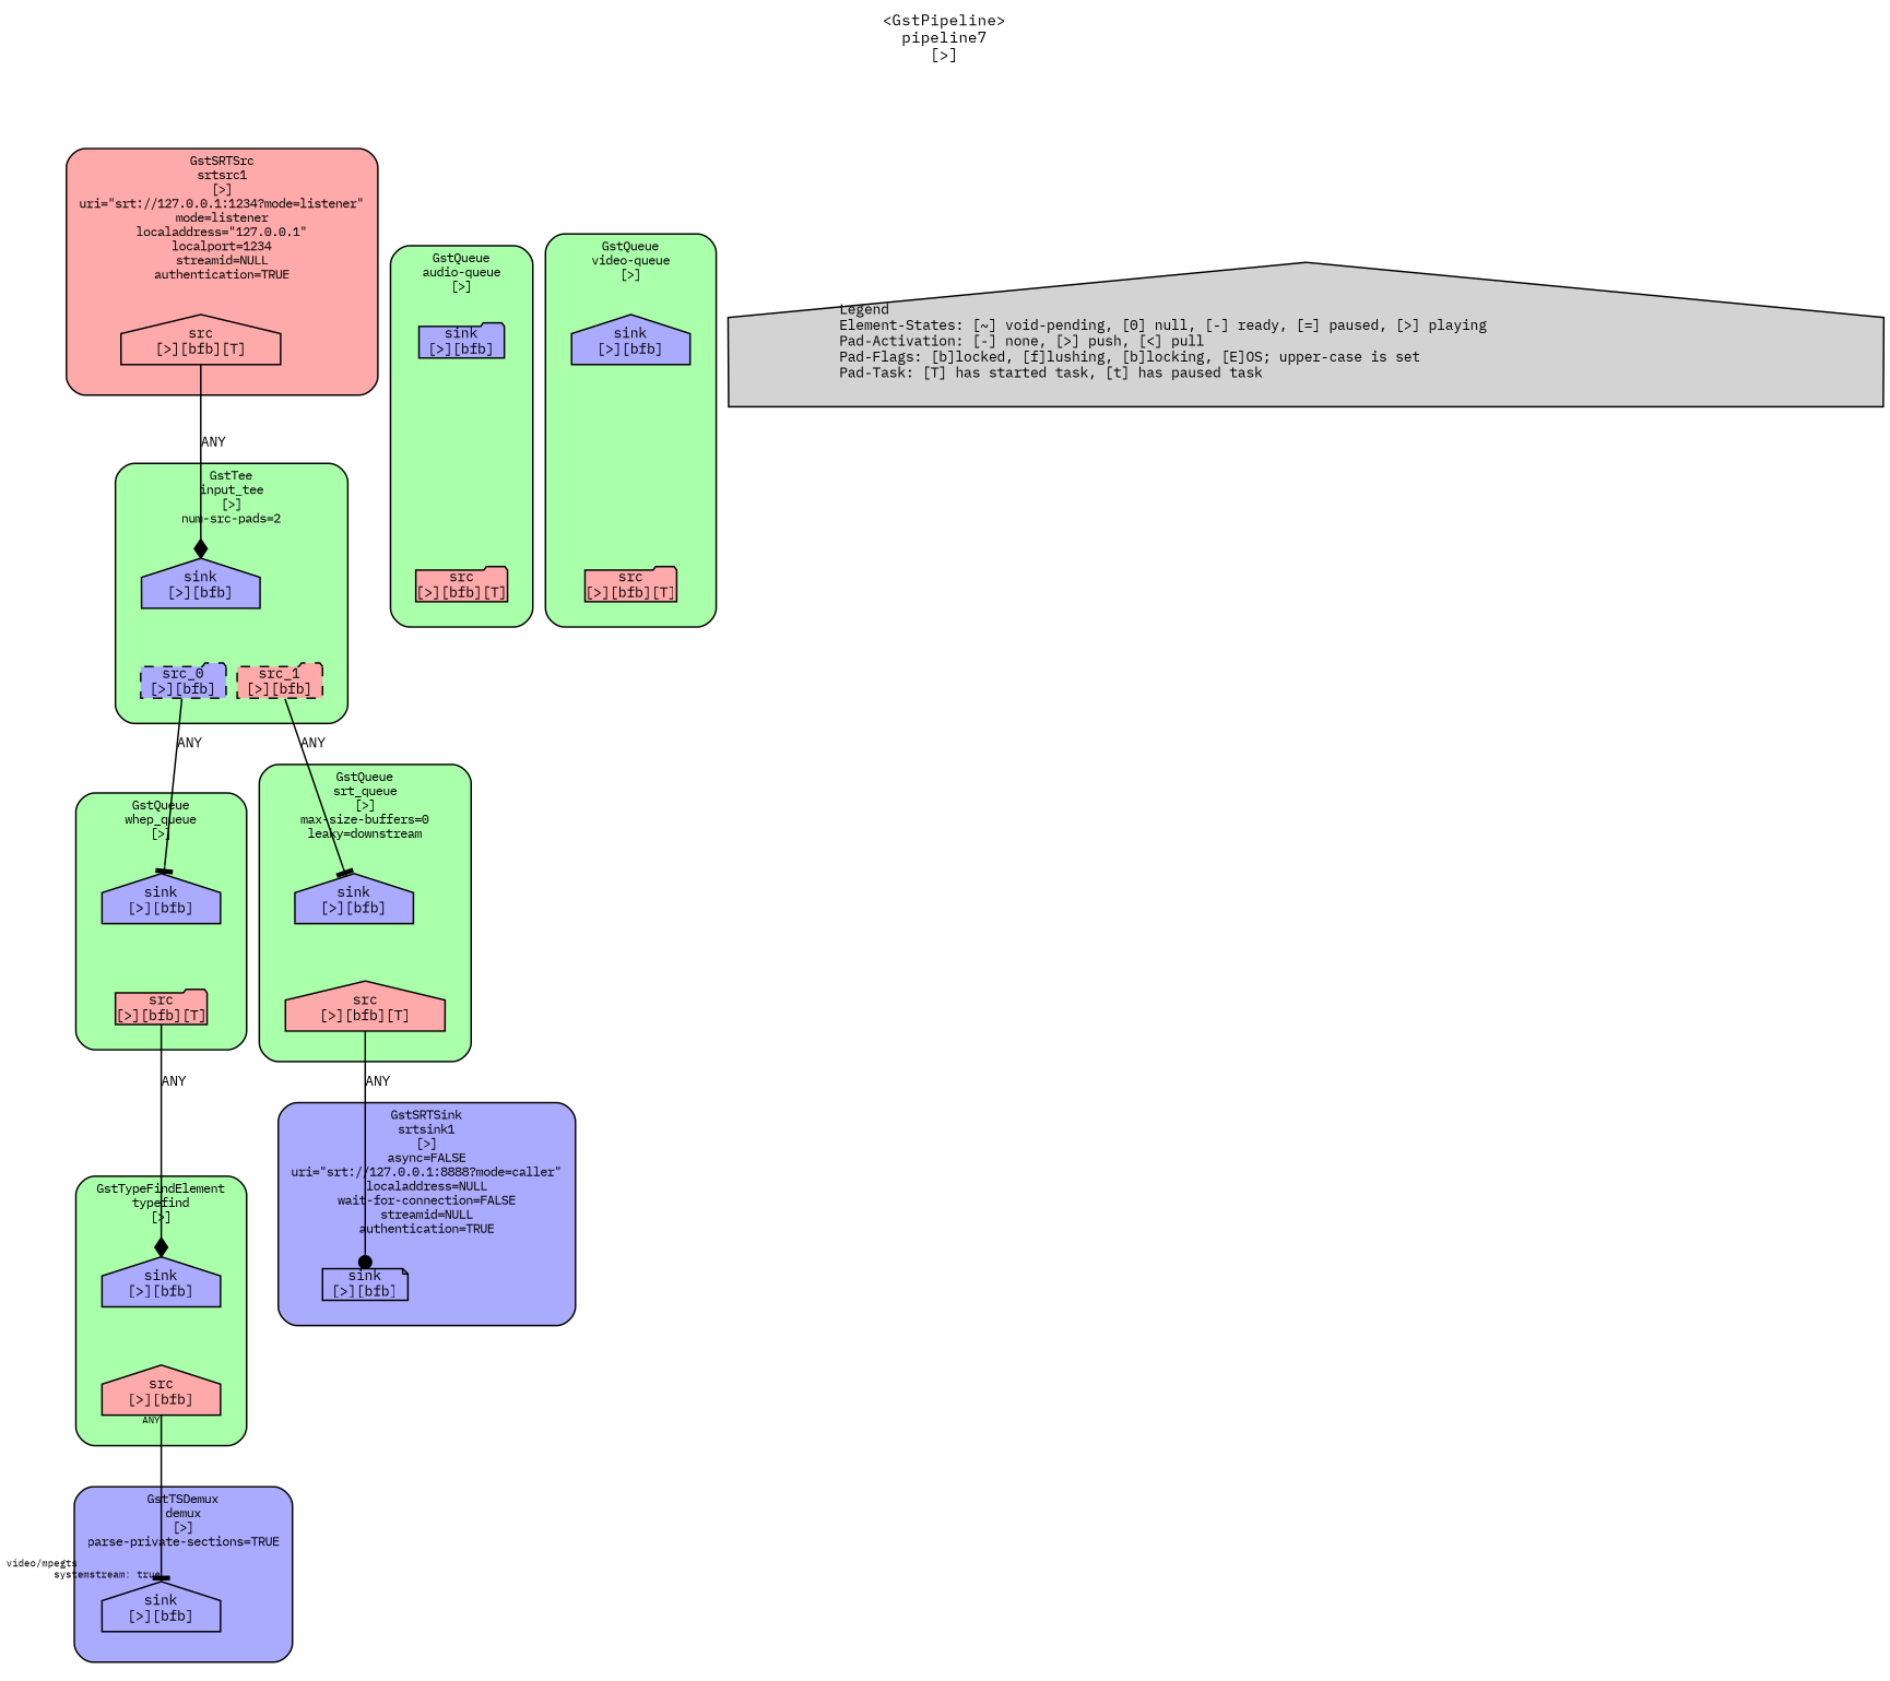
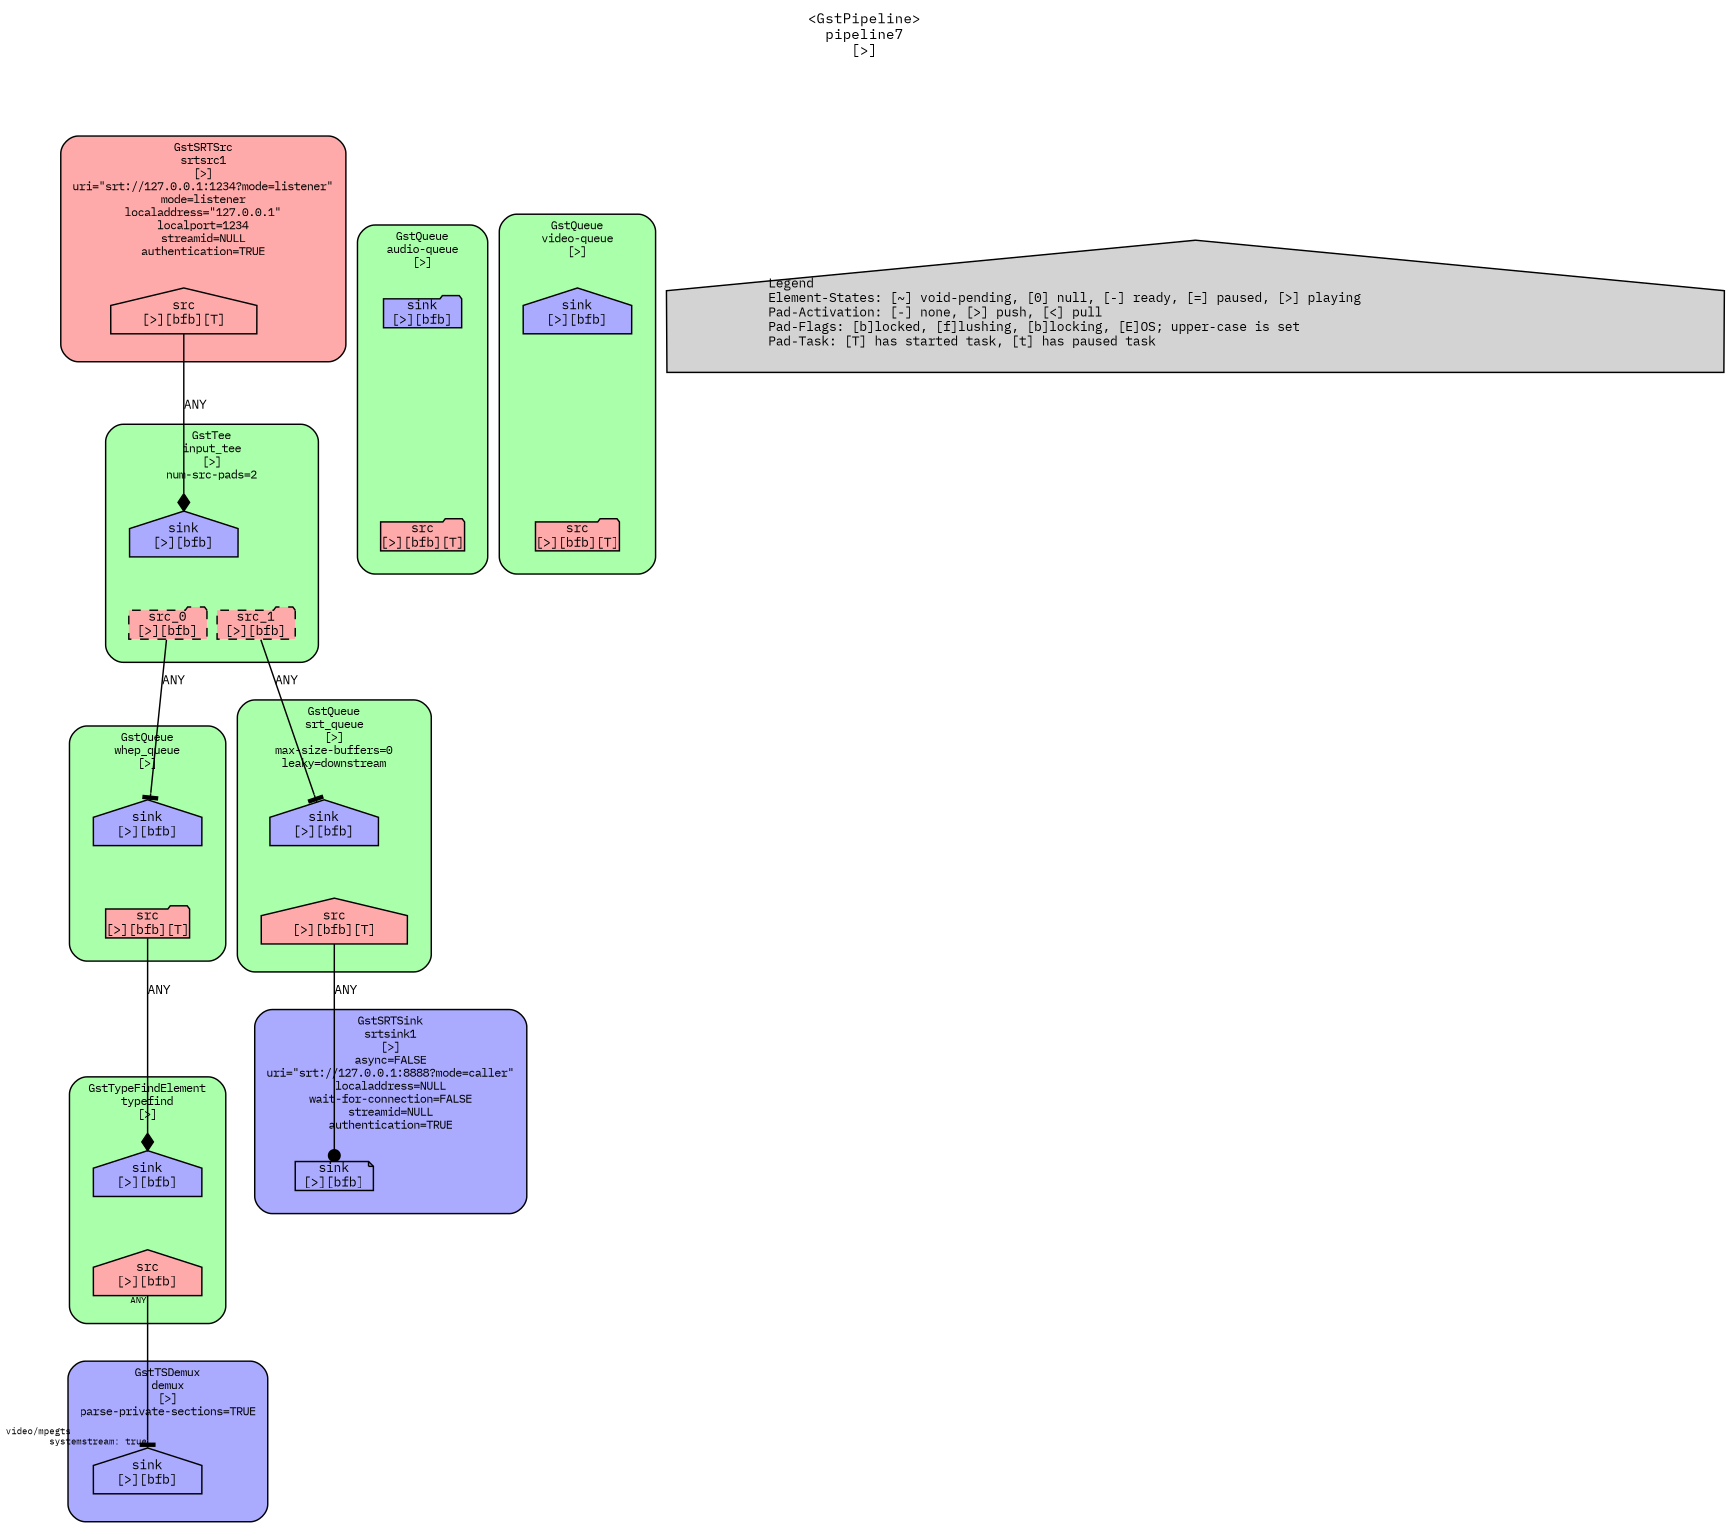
  digraph {
    fontname="IBM Plex Mono"
    fontsize=10
    label="<GstPipeline>\npipeline7\n[>]"
    labelloc=t
    nodesep=.1
    rankdir=TB
    ranksep=.2
    node [color=black fillcolor="#aaaaff" fontname="IBM Plex Mono" fontsize=9 margin="0.0,0.0" shape=house style="filled,solid"]
    edge [fontname="IBM Plex Mono" fontsize=9 labelfontsize=6]
    n1 [height=0.2 label="sink\n[>][bfb]" shape=note]
    n2 [height=0.2 label="sink\n[>][bfb]" shape=folder]
    n3 [fillcolor="#ffaaaa" height=0.2 label="src\n[>][bfb][T]" shape=folder]
    n4 [height=0.2 label="sink\n[>][bfb]"]
    n5 [fillcolor="#ffaaaa" height=0.2 label="src\n[>][bfb][T]" shape=folder]
    n6 [height=0.2 label="sink\n[>][bfb]"]
    n7 [fillcolor="#ffaaaa" height=0.2 label="src\n[>][bfb][T]"]
    n8 [height=0.2 label="sink\n[>][bfb]"]
    n9 [height=0.2 label="sink\n[>][bfb]"]
    n10 [fillcolor="#ffaaaa" height=0.2 label="src\n[>][bfb]"]
    n11 [height=0.2 label="sink\n[>][bfb]"]
    n12 [fillcolor="#ffaaaa" height=0.2 label="src\n[>][bfb][T]" shape=folder]
    n13 [height=0.2 label="sink\n[>][bfb]"]
-   n14 [height=0.2 label="src_0\n[>][bfb]" shape=folder style="filled,dashed"]
+   n14 [fillcolor="#ffaaaa" height=0.2 label="src_0\n[>][bfb]" shape=folder style="filled,dashed"]
    n15 [fillcolor="#ffaaaa" height=0.2 label="src_1\n[>][bfb]" shape=folder style="filled,dashed"]
    n16 [fillcolor="#ffaaaa" height=0.2 label="src\n[>][bfb][T]"]
    n17 [label="Legend\lElement-States: [~] void-pending, [0] null, [-] ready, [=] paused, [>] playing\lPad-Activation: [-] none, [>] push, [<] pull\lPad-Flags: [b]locked, [f]lushing, [b]locking, [E]OS; upper-case is set\lPad-Task: [T] has started task, [t] has paused task\l" margin="0.05,0.05" style=filled color="" fillcolor=""]
    subgraph cluster_1 {
      color=black
      fillcolor="#aaaaff"
      fontsize=8
      label="GstSRTSink\nsrtsink1\n[>]\nasync=FALSE\nuri=\"srt://127.0.0.1:8888?mode=caller\"\nlocaladdress=NULL\nwait-for-connection=FALSE\nstreamid=NULL\nauthentication=TRUE"
      style="filled,rounded"
      subgraph cluster_2 {
        color=black
        fillcolor="#aaaaff"
        fontsize=8
        label=""
        style=invis
        n1
      }
    }
    subgraph cluster_3 {
      color=black
      fillcolor="#aaffaa"
      fontsize=8
      label="GstQueue\naudio-queue\n[>]"
      style="filled,rounded"
      subgraph cluster_4 {
        color=black
        fillcolor="#aaffaa"
        fontsize=8
        label=""
        style=invis
        n2
      }
      subgraph cluster_5 {
        color=black
        fillcolor="#aaffaa"
        fontsize=8
        label=""
        style=invis
        n3
      }
    }
    subgraph cluster_6 {
      color=black
      fillcolor="#aaffaa"
      fontsize=8
      label="GstQueue\nvideo-queue\n[>]"
      style="filled,rounded"
      subgraph cluster_7 {
        color=black
        fillcolor="#aaffaa"
        fontsize=8
        label=""
        style=invis
        n4
      }
      subgraph cluster_8 {
        color=black
        fillcolor="#aaffaa"
        fontsize=8
        label=""
        style=invis
        n5
      }
    }
    subgraph cluster_9 {
      color=black
      fillcolor="#aaffaa"
      fontsize=8
      label="GstQueue\nsrt_queue\n[>]\nmax-size-buffers=0\nleaky=downstream"
      style="filled,rounded"
      subgraph cluster_10 {
        color=black
        fillcolor="#aaffaa"
        fontsize=8
        label=""
        style=invis
        n6
      }
      subgraph cluster_11 {
        color=black
        fillcolor="#aaffaa"
        fontsize=8
        label=""
        style=invis
        n7
      }
    }
    subgraph cluster_12 {
      color=black
      fillcolor="#aaaaff"
      fontsize=8
      label="GstTSDemux\ndemux\n[>]\nparse-private-sections=TRUE"
      style="filled,rounded"
      subgraph cluster_13 {
        color=black
        fillcolor="#aaaaff"
        fontsize=8
        label=""
        style=invis
        n8
      }
    }
    subgraph cluster_14 {
      color=black
      fillcolor="#aaffaa"
      fontsize=8
      label="GstTypeFindElement\ntypefind\n[>]"
      style="filled,rounded"
      subgraph cluster_15 {
        color=black
        fillcolor="#aaffaa"
        fontsize=8
        label=""
        style=invis
        n9
      }
      subgraph cluster_16 {
        color=black
        fillcolor="#aaffaa"
        fontsize=8
        label=""
        style=invis
        n10
      }
    }
    subgraph cluster_17 {
      color=black
      fillcolor="#aaffaa"
      fontsize=8
      label="GstQueue\nwhep_queue\n[>]"
      style="filled,rounded"
      subgraph cluster_18 {
        color=black
        fillcolor="#aaffaa"
        fontsize=8
        label=""
        style=invis
        n11
      }
      subgraph cluster_19 {
        color=black
        fillcolor="#aaffaa"
        fontsize=8
        label=""
        style=invis
        n12
      }
    }
    subgraph cluster_20 {
      color=black
      fillcolor="#aaffaa"
      fontsize=8
      label="GstTee\ninput_tee\n[>]\nnum-src-pads=2"
      style="filled,rounded"
      subgraph cluster_21 {
        color=black
        fillcolor="#aaffaa"
        fontsize=8
        label=""
        style=invis
        n13
      }
      subgraph cluster_22 {
        color=black
        fillcolor="#aaffaa"
        fontsize=8
        label=""
        style=invis
        n14
        n15
      }
    }
    subgraph cluster_23 {
      color=black
      fillcolor="#ffaaaa"
      fontsize=8
      label="GstSRTSrc\nsrtsrc1\n[>]\nuri=\"srt://127.0.0.1:1234?mode=listener\"\nmode=listener\nlocaladdress=\"127.0.0.1\"\nlocalport=1234\nstreamid=NULL\nauthentication=TRUE"
      style="filled,rounded"
      subgraph cluster_24 {
        color=black
        fillcolor="#ffaaaa"
        fontsize=8
        label=""
        style=invis
        n16
      }
    }
    n2 -> n3 [style=invis]
    n4 -> n5 [style=invis]
    n6 -> n7 [style=invis]
    n7 -> n1 [label=ANY arrowhead=dot]
    n9 -> n10 [style=invis]
    n10 -> n8 [headlabel="video/mpegts\l        systemstream: true\l" label="                                                  " labelangle=0 labeldistance=10 taillabel=ANY arrowhead=tee]
    n11 -> n12 [style=invis]
    n12 -> n9 [label=ANY arrowhead=diamond]
    n13 -> n14 [style=invis]
    n14 -> n11 [label=ANY arrowhead=tee]
    n15 -> n6 [label=ANY arrowhead=tee]
    n16 -> n13 [label=ANY arrowhead=diamond]
  }
